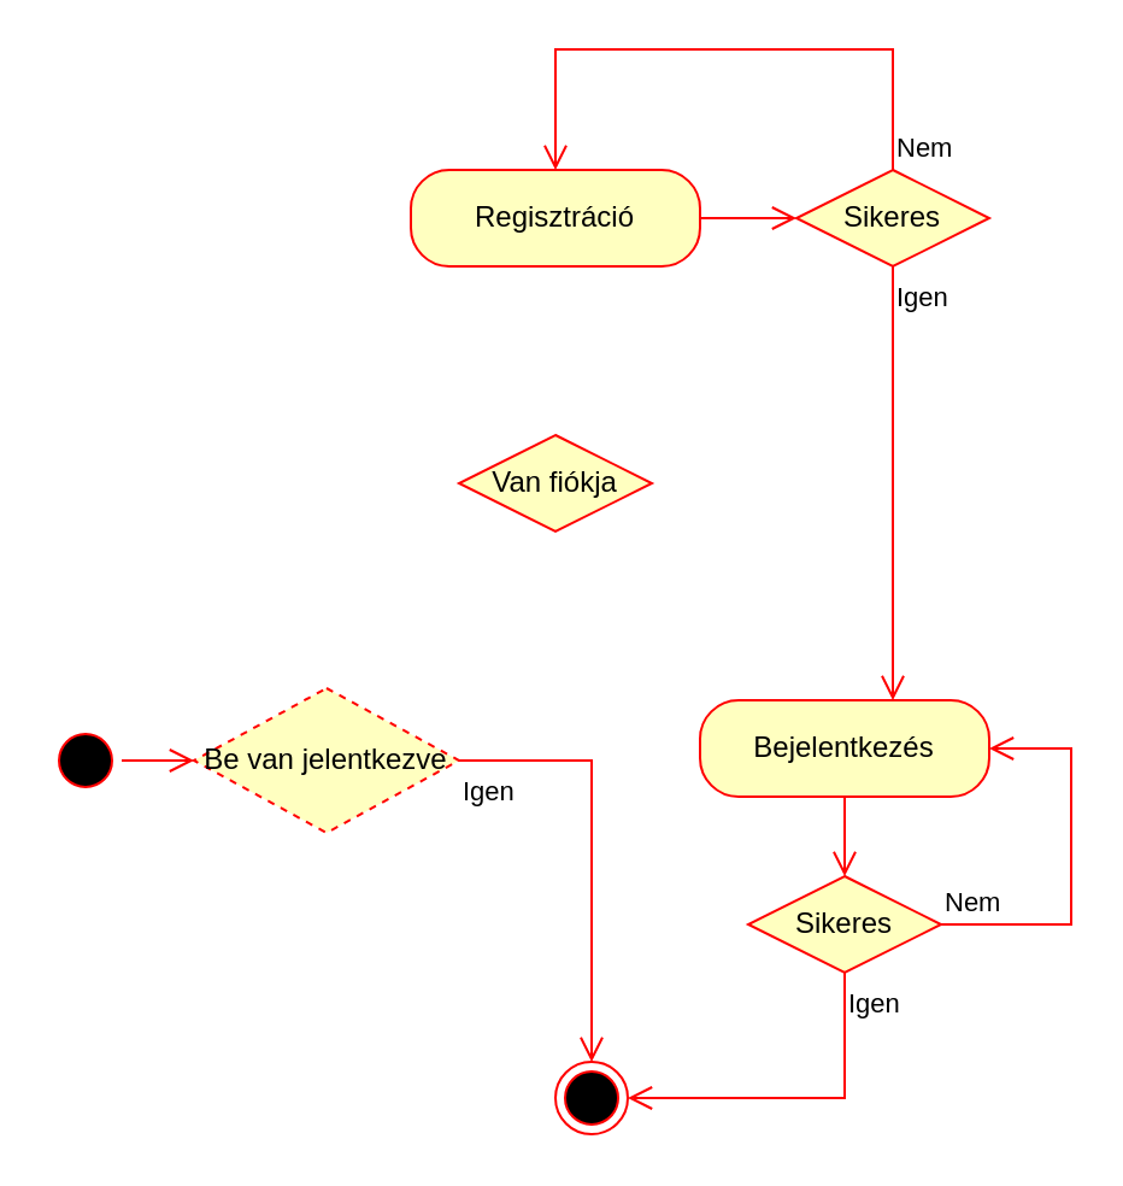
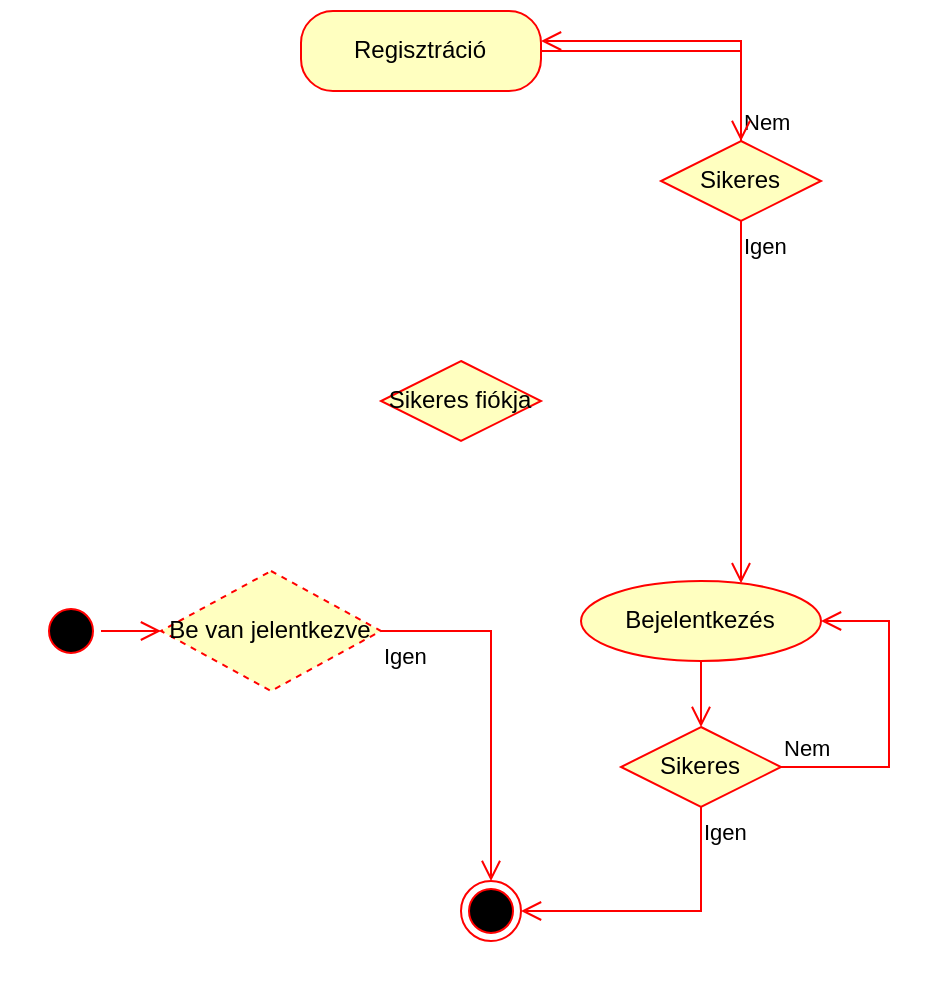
  <mxCell id="0" />
  <mxCell id="1" parent="0" />
  <mxCell id="2" value="" style="ellipse;html=1;shape=startState;fillColor=#000000;strokeColor=#ff0000;" vertex="1" parent="1"><mxGeometry x="20" y="300" width="30" height="30" as="geometry" /></mxCell>
  <mxCell id="3" value="" style="edgeStyle=orthogonalEdgeStyle;html=1;verticalAlign=bottom;endArrow=open;endSize=8;strokeColor=#ff0000;rounded=0;" edge="1" source="2" parent="1" target="4"><mxGeometry relative="1" as="geometry"><mxPoint x="180" y="310" as="targetPoint" /></mxGeometry></mxCell>
  <mxCell id="4" value="Be van jelentkezve" style="rhombus;whiteSpace=wrap;html=1;fillColor=#ffffc0;strokeColor=#ff0000;dashed=1;" vertex="1" parent="1"><mxGeometry x="80" y="285" width="110" height="60" as="geometry" /></mxCell>
  <mxCell id="5" value="Igen" style="edgeStyle=orthogonalEdgeStyle;html=1;align=left;verticalAlign=top;endArrow=open;endSize=8;strokeColor=#ff0000;rounded=0;" edge="1" source="4" parent="1" target="14"><mxGeometry x="-1" relative="1" as="geometry"><mxPoint x="135" y="550" as="targetPoint" /><Array as="points" /></mxGeometry></mxCell>
- <mxCell id="6" value="Van fiókja" style="rhombus;whiteSpace=wrap;html=1;fillColor=#ffffc0;strokeColor=#ff0000;" vertex="1" parent="1"><mxGeometry x="190" y="180" width="80" height="40" as="geometry" /></mxCell>
- <mxCell id="7" value="Bejelentkezés" style="rounded=1;whiteSpace=wrap;html=1;arcSize=40;fontColor=#000000;fillColor=#ffffc0;strokeColor=#ff0000;" vertex="1" parent="1"><mxGeometry x="290" y="290" width="120" height="40" as="geometry" /></mxCell>
+ <mxCell id="6" value="Sikeres fiókja" style="rhombus;whiteSpace=wrap;html=1;fillColor=#ffffc0;strokeColor=#ff0000;" vertex="1" parent="1"><mxGeometry x="190" y="180" width="80" height="40" as="geometry" /></mxCell>
+ <mxCell id="7" value="Bejelentkezés" style="ellipse;whiteSpace=wrap;html=1;arcSize=40;fontColor=#000000;fillColor=#ffffc0;strokeColor=#ff0000;" vertex="1" parent="1"><mxGeometry x="290" y="290" width="120" height="40" as="geometry" /></mxCell>
  <mxCell id="8" value="" style="edgeStyle=orthogonalEdgeStyle;html=1;verticalAlign=bottom;endArrow=open;endSize=8;strokeColor=#ff0000;rounded=0;" edge="1" source="7" parent="1" target="15"><mxGeometry relative="1" as="geometry"><mxPoint x="350" y="440" as="targetPoint" /><Array as="points"><mxPoint x="350" y="370" /><mxPoint x="350" y="370" /></Array></mxGeometry></mxCell>
- <mxCell id="9" value="Regisztráció" style="rounded=1;whiteSpace=wrap;html=1;arcSize=40;fontColor=#000000;fillColor=#ffffc0;strokeColor=#ff0000;" vertex="1" parent="1"><mxGeometry x="170" y="70" width="120" height="40" as="geometry" /></mxCell>
+ <mxCell id="9" value="Regisztráció" style="rounded=1;whiteSpace=wrap;html=1;arcSize=40;fontColor=#000000;fillColor=#ffffc0;strokeColor=#ff0000;" vertex="1" parent="1"><mxGeometry x="150" y="5" width="120" height="40" as="geometry" /></mxCell>
  <mxCell id="10" value="Sikeres" style="rhombus;whiteSpace=wrap;html=1;fillColor=#ffffc0;strokeColor=#ff0000;" vertex="1" parent="1"><mxGeometry x="330" y="70" width="80" height="40" as="geometry" /></mxCell>
  <mxCell id="11" value="Nem" style="edgeStyle=orthogonalEdgeStyle;html=1;align=left;verticalAlign=bottom;endArrow=open;endSize=8;strokeColor=#ff0000;rounded=0;" edge="1" source="10" parent="1" target="9"><mxGeometry x="-1" relative="1" as="geometry"><mxPoint x="690" y="180" as="targetPoint" /><Array as="points"><mxPoint x="370" y="20" /><mxPoint x="230" y="20" /></Array></mxGeometry></mxCell>
  <mxCell id="12" value="Igen" style="edgeStyle=orthogonalEdgeStyle;html=1;align=left;verticalAlign=top;endArrow=open;endSize=8;strokeColor=#ff0000;rounded=0;" edge="1" source="10" parent="1" target="7"><mxGeometry x="-1" relative="1" as="geometry"><mxPoint x="550" y="260" as="targetPoint" /><Array as="points"><mxPoint x="370" y="130" /><mxPoint x="370" y="130" /></Array></mxGeometry></mxCell>
  <mxCell id="13" value="" style="edgeStyle=orthogonalEdgeStyle;html=1;verticalAlign=bottom;endArrow=open;endSize=8;strokeColor=#ff0000;rounded=0;" edge="1" parent="1" source="9" target="10"><mxGeometry relative="1" as="geometry"><mxPoint x="360" y="450" as="targetPoint" /><mxPoint x="360" y="340" as="sourcePoint" /></mxGeometry></mxCell>
  <mxCell id="14" value="" style="ellipse;html=1;shape=endState;fillColor=#000000;strokeColor=#ff0000;" vertex="1" parent="1"><mxGeometry x="230" y="440" width="30" height="30" as="geometry" /></mxCell>
  <mxCell id="15" value="Sikeres" style="rhombus;whiteSpace=wrap;html=1;fillColor=#ffffc0;strokeColor=#ff0000;" vertex="1" parent="1"><mxGeometry x="310" y="363" width="80" height="40" as="geometry" /></mxCell>
  <mxCell id="16" value="Igen" style="edgeStyle=orthogonalEdgeStyle;html=1;align=left;verticalAlign=top;endArrow=open;endSize=8;strokeColor=#ff0000;rounded=0;" edge="1" parent="1" source="15" target="14"><mxGeometry x="-1" relative="1" as="geometry"><mxPoint x="380" y="300" as="targetPoint" /><mxPoint x="380" y="120" as="sourcePoint" /><Array as="points"><mxPoint x="350" y="455" /></Array></mxGeometry></mxCell>
  <mxCell id="17" value="Nem" style="edgeStyle=orthogonalEdgeStyle;html=1;align=left;verticalAlign=bottom;endArrow=open;endSize=8;strokeColor=#ff0000;rounded=0;" edge="1" parent="1" source="15" target="7"><mxGeometry x="-1" relative="1" as="geometry"><mxPoint x="444" y="420" as="targetPoint" /><mxPoint x="584" y="420" as="sourcePoint" /><Array as="points"><mxPoint x="444" y="383" /><mxPoint x="444" y="310" /></Array></mxGeometry></mxCell>
